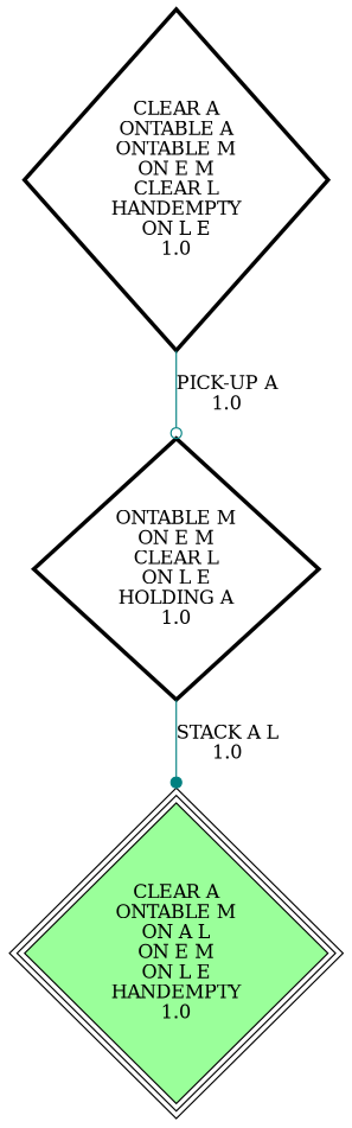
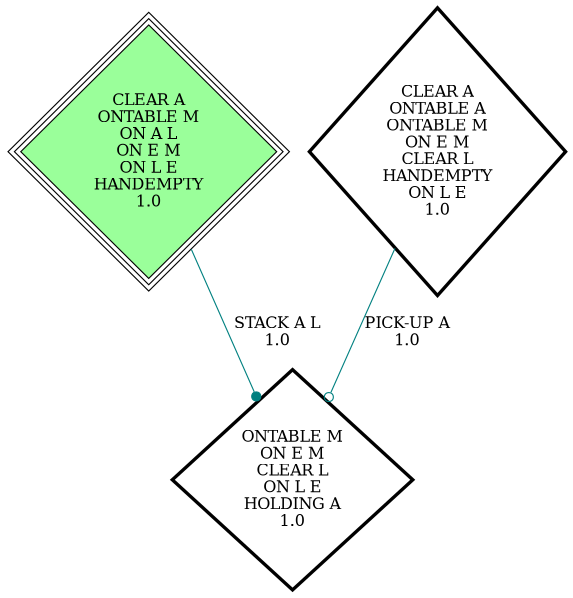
  digraph {
    node [penwidth=3 shape=diamond]
    edge [color=teal]
    "ONTABLE M\nON E M\nCLEAR L\nON L E\nHOLDING A\n1.0\n"
    "CLEAR A\nONTABLE M\nON A L\nON E M\nON L E\nHANDEMPTY\n1.0\n" [fillcolor=palegreen1 peripheries=3 style=filled penwidth=""]
    "CLEAR A\nONTABLE A\nONTABLE M\nON E M\nCLEAR L\nHANDEMPTY\nON L E\n1.0\n"
-   "ONTABLE M\nON E M\nCLEAR L\nON L E\nHOLDING A\n1.0\n" -> "CLEAR A\nONTABLE M\nON A L\nON E M\nON L E\nHANDEMPTY\n1.0\n" [label="STACK A L\n1.0\n" arrowhead=dot]
+   "CLEAR A\nONTABLE M\nON A L\nON E M\nON L E\nHANDEMPTY\n1.0\n" -> "ONTABLE M\nON E M\nCLEAR L\nON L E\nHOLDING A\n1.0\n" [label="STACK A L\n1.0\n" arrowhead=dot]
    "CLEAR A\nONTABLE A\nONTABLE M\nON E M\nCLEAR L\nHANDEMPTY\nON L E\n1.0\n" -> "ONTABLE M\nON E M\nCLEAR L\nON L E\nHOLDING A\n1.0\n" [label="PICK-UP A\n1.0\n" arrowhead=odot]
  }
